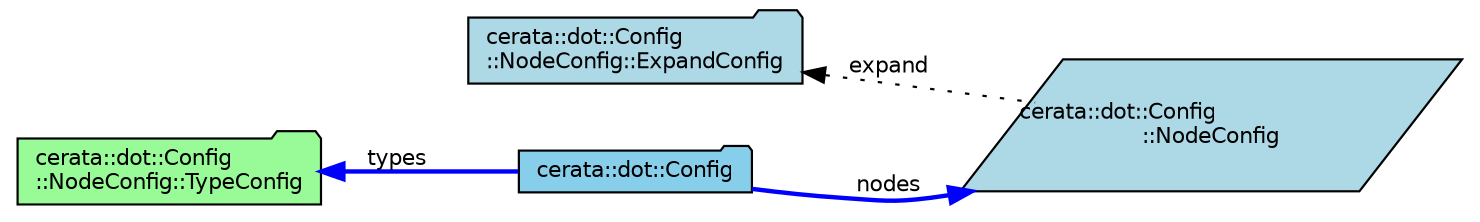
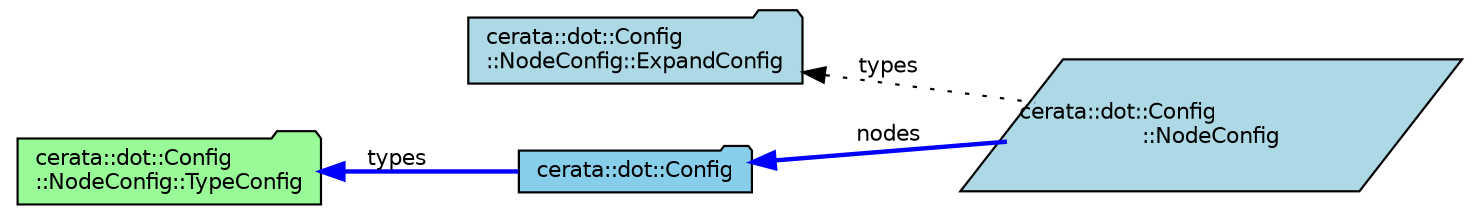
  digraph {
    rankdir=LR
    node [color=black fillcolor=lightblue fontname=Helvetica fontsize=10 shape=folder style=filled]
    edge [color=blue dir=back fontname=Helvetica fontsize=10 labelfontname=Helvetica labelfontsize=10 style=bold]
    n1 [fillcolor=skyblue fontcolor=black height=0.2 label="cerata::dot::Config" width=0.4]
    n2 [height=0.2 label="cerata::dot::Config\l::NodeConfig" shape=parallelogram width=0.4]
    n3 [height=0.2 label="cerata::dot::Config\l::NodeConfig::ExpandConfig" width=0.4]
    n4 [fillcolor=palegreen height=0.2 label="cerata::dot::Config\l::NodeConfig::TypeConfig" width=0.4]
-   n2 -> n1 [label=" nodes"]
-   n3 -> n2 [color=black label=" expand" style=dotted]
+   n1 -> n2 [label=" nodes"]
+   n3 -> n2 [color=black label=" types" style=dotted]
    n4 -> n1 [label=" types"]
  }
